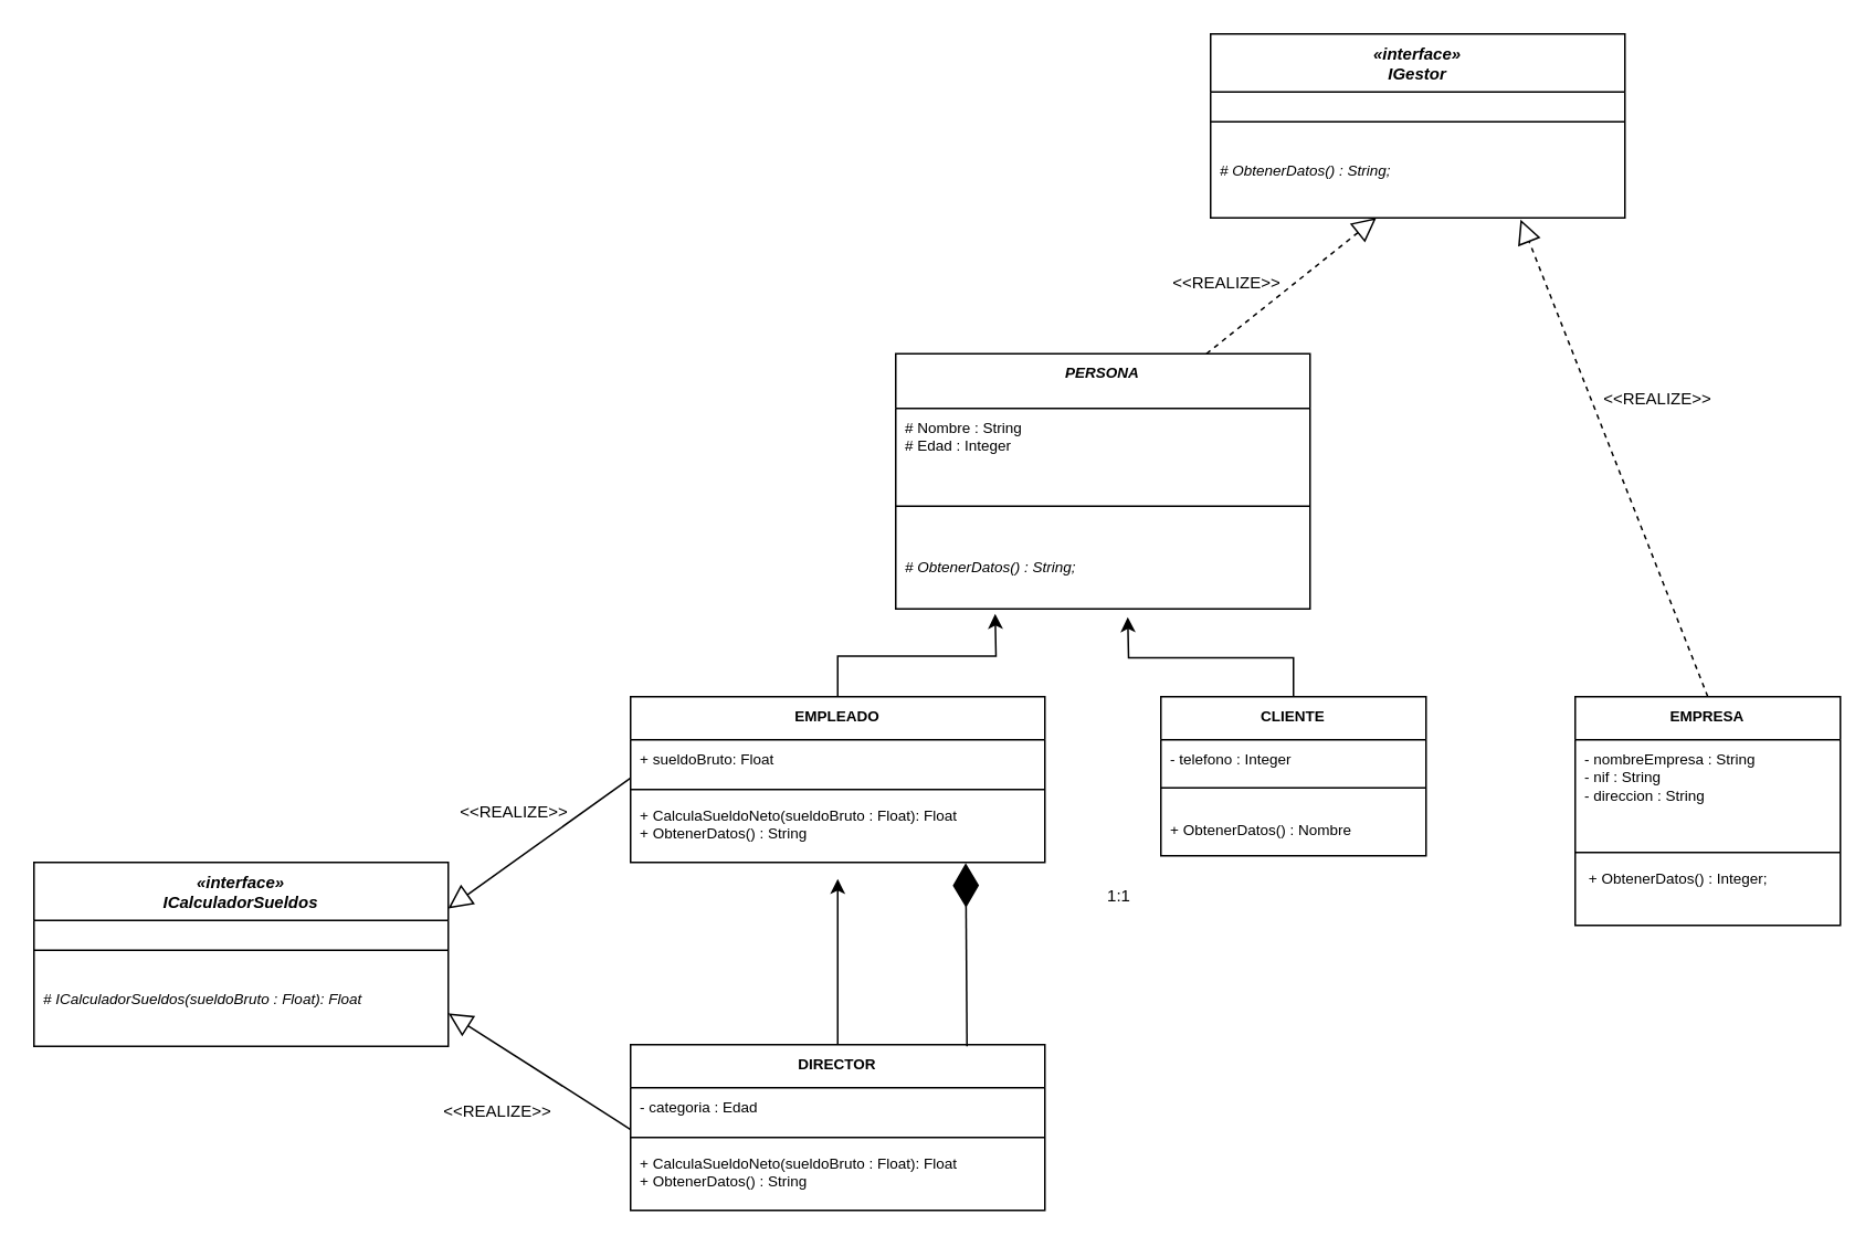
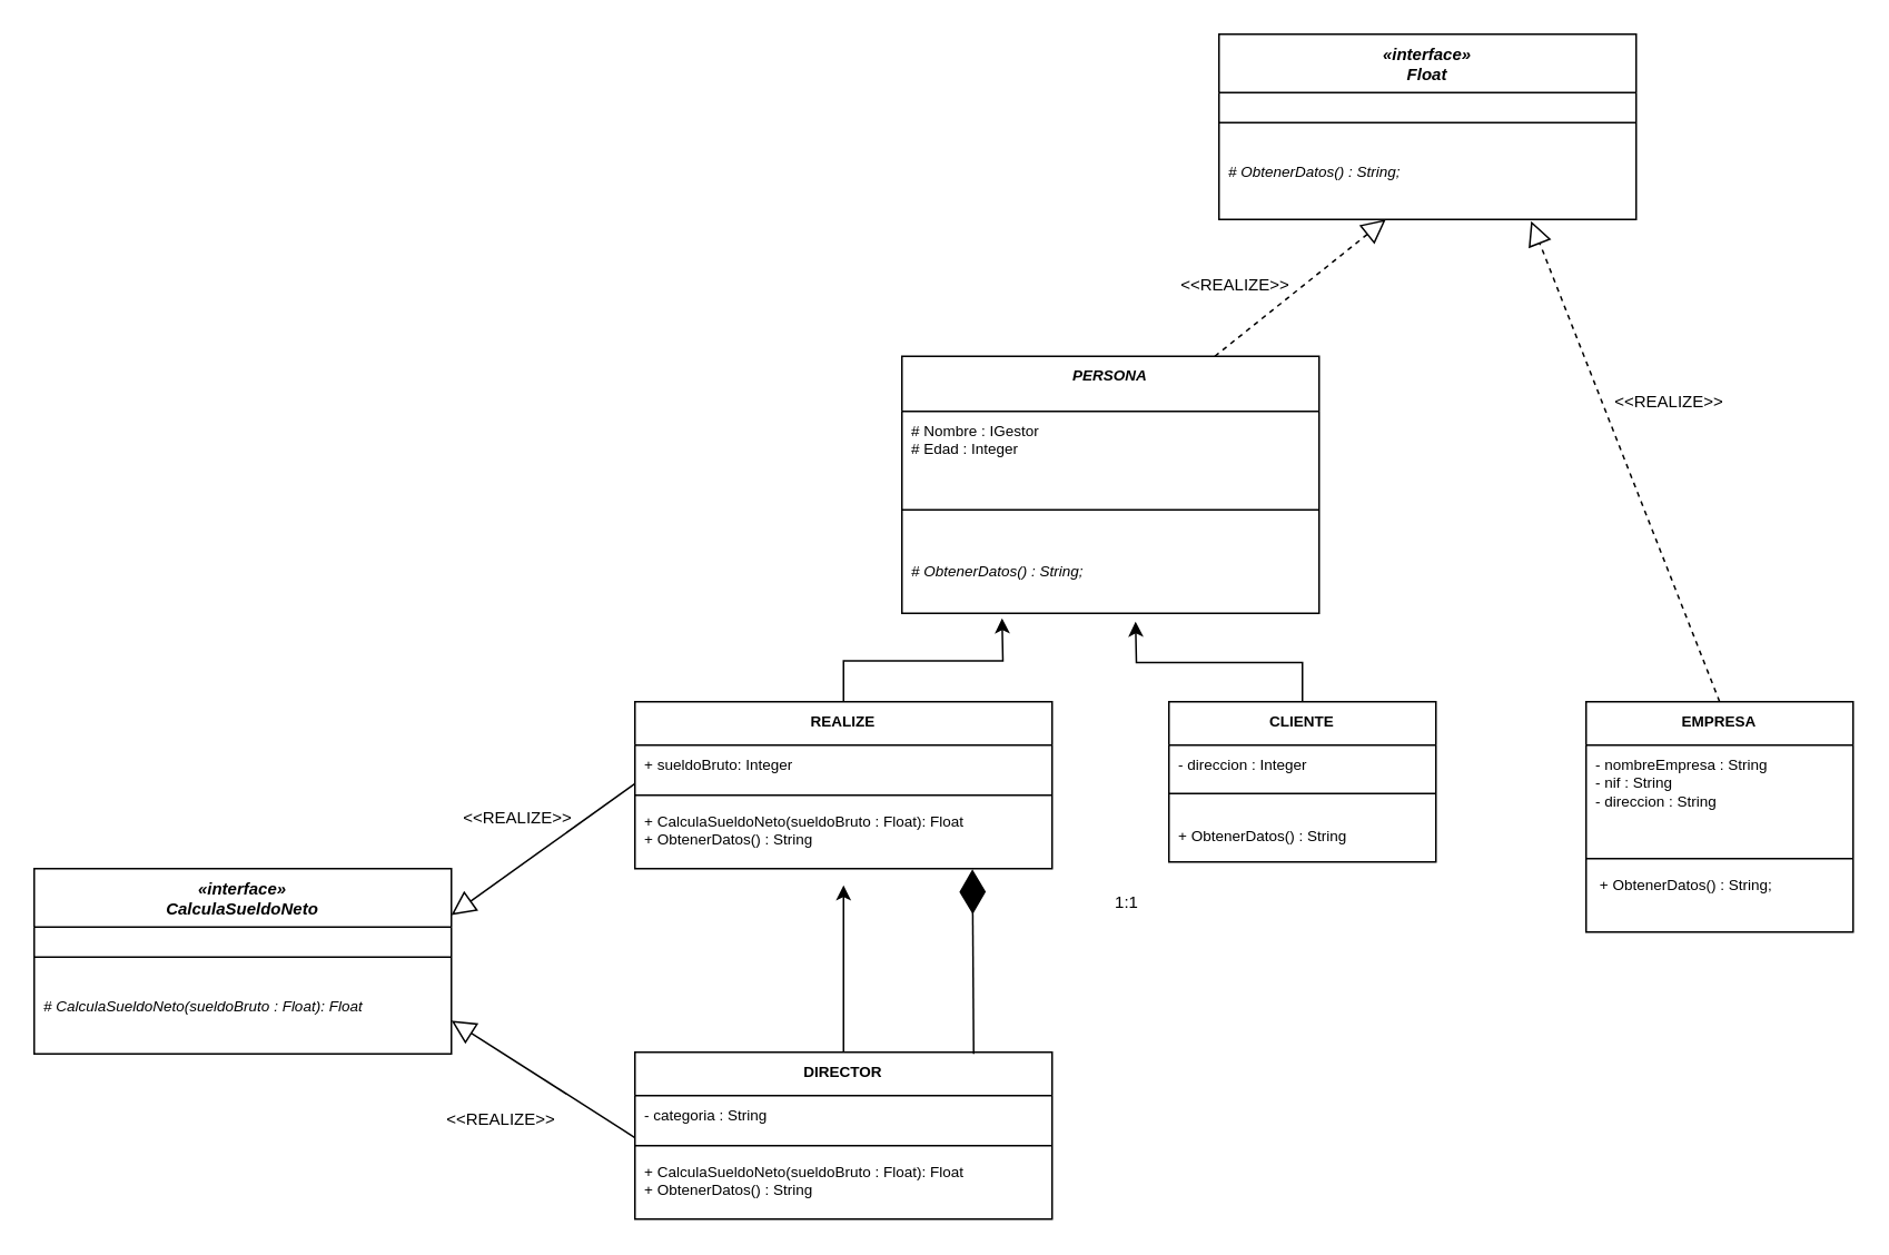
  <mxCell id="0" />
  <mxCell id="1" parent="0" />
  <mxCell id="2" value="EMPRESA" style="swimlane;fontStyle=1;align=center;verticalAlign=top;childLayout=stackLayout;horizontal=1;startSize=26;horizontalStack=0;resizeParent=1;resizeParentMax=0;resizeLast=0;collapsible=1;marginBottom=0;fontSize=9;" vertex="1" parent="1"><mxGeometry x="950" y="420" width="160" height="138" as="geometry" /></mxCell>
  <mxCell id="3" value="- nombreEmpresa : String&#10;- nif : String&#10;- direccion : String" style="text;strokeColor=none;fillColor=none;align=left;verticalAlign=top;spacingLeft=4;spacingRight=4;overflow=hidden;rotatable=0;points=[[0,0.5],[1,0.5]];portConstraint=eastwest;fontSize=9;" vertex="1" parent="2"><mxGeometry y="26" width="160" height="64" as="geometry" /></mxCell>
  <mxCell id="4" value="" style="line;strokeWidth=1;fillColor=none;align=left;verticalAlign=middle;spacingTop=-1;spacingLeft=3;spacingRight=3;rotatable=0;labelPosition=right;points=[];portConstraint=eastwest;fontSize=9;" vertex="1" parent="2"><mxGeometry y="90" width="160" height="8" as="geometry" /></mxCell>
- <mxCell id="5" value=" + ObtenerDatos() : Integer;" style="text;strokeColor=none;fillColor=none;align=left;verticalAlign=top;spacingLeft=4;spacingRight=4;overflow=hidden;rotatable=0;points=[[0,0.5],[1,0.5]];portConstraint=eastwest;fontSize=9;fontStyle=0" vertex="1" parent="2"><mxGeometry y="98" width="160" height="40" as="geometry" /></mxCell>
+ <mxCell id="5" value=" + ObtenerDatos() : String;" style="text;strokeColor=none;fillColor=none;align=left;verticalAlign=top;spacingLeft=4;spacingRight=4;overflow=hidden;rotatable=0;points=[[0,0.5],[1,0.5]];portConstraint=eastwest;fontSize=9;fontStyle=0" vertex="1" parent="2"><mxGeometry y="98" width="160" height="40" as="geometry" /></mxCell>
  <mxCell id="6" value="PERSONA" style="swimlane;fontStyle=3;align=center;verticalAlign=top;childLayout=stackLayout;horizontal=1;startSize=33;horizontalStack=0;resizeParent=1;resizeParentMax=0;resizeLast=0;collapsible=1;marginBottom=0;fontSize=9;" vertex="1" parent="1"><mxGeometry x="540" y="213" width="250" height="154" as="geometry" /></mxCell>
- <mxCell id="7" value="# Nombre : String&#10;# Edad : Integer" style="text;strokeColor=none;fillColor=none;align=left;verticalAlign=top;spacingLeft=4;spacingRight=4;overflow=hidden;rotatable=0;points=[[0,0.5],[1,0.5]];portConstraint=eastwest;fontSize=9;" vertex="1" parent="6"><mxGeometry y="33" width="250" height="34" as="geometry" /></mxCell>
+ <mxCell id="7" value="# Nombre : IGestor&#10;# Edad : Integer" style="text;strokeColor=none;fillColor=none;align=left;verticalAlign=top;spacingLeft=4;spacingRight=4;overflow=hidden;rotatable=0;points=[[0,0.5],[1,0.5]];portConstraint=eastwest;fontSize=9;" vertex="1" parent="6"><mxGeometry y="33" width="250" height="34" as="geometry" /></mxCell>
  <mxCell id="8" value="" style="line;strokeWidth=1;fillColor=none;align=left;verticalAlign=middle;spacingTop=-1;spacingLeft=3;spacingRight=3;rotatable=0;labelPosition=right;points=[];portConstraint=eastwest;fontSize=9;" vertex="1" parent="6"><mxGeometry y="67" width="250" height="50" as="geometry" /></mxCell>
  <mxCell id="9" value="# ObtenerDatos() : String;" style="text;strokeColor=none;fillColor=none;align=left;verticalAlign=top;spacingLeft=4;spacingRight=4;overflow=hidden;rotatable=0;points=[[0,0.5],[1,0.5]];portConstraint=eastwest;fontSize=9;fontStyle=2" vertex="1" parent="6"><mxGeometry y="117" width="250" height="37" as="geometry" /></mxCell>
  <mxCell id="10" style="edgeStyle=orthogonalEdgeStyle;rounded=0;orthogonalLoop=1;jettySize=auto;html=1;exitX=0.5;exitY=0;exitDx=0;exitDy=0;fontSize=10;" edge="1" parent="1" source="11"><mxGeometry relative="1" as="geometry"><mxPoint x="600" y="370" as="targetPoint" /></mxGeometry></mxCell>
- <mxCell id="11" value="EMPLEADO" style="swimlane;fontStyle=1;align=center;verticalAlign=top;childLayout=stackLayout;horizontal=1;startSize=26;horizontalStack=0;resizeParent=1;resizeParentMax=0;resizeLast=0;collapsible=1;marginBottom=0;fontSize=9;" vertex="1" parent="1"><mxGeometry x="380" y="420" width="250" height="100" as="geometry" /></mxCell>
- <mxCell id="12" value="+ sueldoBruto: Float" style="text;strokeColor=none;fillColor=none;align=left;verticalAlign=top;spacingLeft=4;spacingRight=4;overflow=hidden;rotatable=0;points=[[0,0.5],[1,0.5]];portConstraint=eastwest;fontSize=9;" vertex="1" parent="11"><mxGeometry y="26" width="250" height="26" as="geometry" /></mxCell>
+ <mxCell id="11" value="REALIZE" style="swimlane;fontStyle=1;align=center;verticalAlign=top;childLayout=stackLayout;horizontal=1;startSize=26;horizontalStack=0;resizeParent=1;resizeParentMax=0;resizeLast=0;collapsible=1;marginBottom=0;fontSize=9;" vertex="1" parent="1"><mxGeometry x="380" y="420" width="250" height="100" as="geometry" /></mxCell>
+ <mxCell id="12" value="+ sueldoBruto: Integer" style="text;strokeColor=none;fillColor=none;align=left;verticalAlign=top;spacingLeft=4;spacingRight=4;overflow=hidden;rotatable=0;points=[[0,0.5],[1,0.5]];portConstraint=eastwest;fontSize=9;" vertex="1" parent="11"><mxGeometry y="26" width="250" height="26" as="geometry" /></mxCell>
  <mxCell id="13" value="" style="line;strokeWidth=1;fillColor=none;align=left;verticalAlign=middle;spacingTop=-1;spacingLeft=3;spacingRight=3;rotatable=0;labelPosition=right;points=[];portConstraint=eastwest;fontSize=9;" vertex="1" parent="11"><mxGeometry y="52" width="250" height="8" as="geometry" /></mxCell>
  <mxCell id="14" value="+ CalculaSueldoNeto(sueldoBruto : Float): Float &#10;+ ObtenerDatos() : String" style="text;strokeColor=none;fillColor=none;align=left;verticalAlign=top;spacingLeft=4;spacingRight=4;overflow=hidden;rotatable=0;points=[[0,0.5],[1,0.5]];portConstraint=eastwest;fontSize=9;" vertex="1" parent="11"><mxGeometry y="60" width="250" height="40" as="geometry" /></mxCell>
  <mxCell id="15" style="edgeStyle=orthogonalEdgeStyle;rounded=0;orthogonalLoop=1;jettySize=auto;html=1;exitX=0.5;exitY=0;exitDx=0;exitDy=0;fontSize=10;" edge="1" parent="1" source="16"><mxGeometry relative="1" as="geometry"><mxPoint x="680" y="372" as="targetPoint" /></mxGeometry></mxCell>
  <mxCell id="16" value="CLIENTE" style="swimlane;fontStyle=1;align=center;verticalAlign=top;childLayout=stackLayout;horizontal=1;startSize=26;horizontalStack=0;resizeParent=1;resizeParentMax=0;resizeLast=0;collapsible=1;marginBottom=0;fontSize=9;" vertex="1" parent="1"><mxGeometry x="700" y="420" width="160" height="96" as="geometry" /></mxCell>
- <mxCell id="17" value="- telefono : Integer" style="text;strokeColor=none;fillColor=none;align=left;verticalAlign=top;spacingLeft=4;spacingRight=4;overflow=hidden;rotatable=0;points=[[0,0.5],[1,0.5]];portConstraint=eastwest;fontSize=9;" vertex="1" parent="16"><mxGeometry y="26" width="160" height="26" as="geometry" /></mxCell>
+ <mxCell id="17" value="- direccion : Integer" style="text;strokeColor=none;fillColor=none;align=left;verticalAlign=top;spacingLeft=4;spacingRight=4;overflow=hidden;rotatable=0;points=[[0,0.5],[1,0.5]];portConstraint=eastwest;fontSize=9;" vertex="1" parent="16"><mxGeometry y="26" width="160" height="26" as="geometry" /></mxCell>
  <mxCell id="18" value="" style="line;strokeWidth=1;fillColor=none;align=left;verticalAlign=middle;spacingTop=-1;spacingLeft=3;spacingRight=3;rotatable=0;labelPosition=right;points=[];portConstraint=eastwest;fontSize=9;" vertex="1" parent="16"><mxGeometry y="52" width="160" height="6" as="geometry" /></mxCell>
- <mxCell id="19" value=" &#10;+ ObtenerDatos() : Nombre" style="text;strokeColor=none;fillColor=none;align=left;verticalAlign=top;spacingLeft=4;spacingRight=4;overflow=hidden;rotatable=0;points=[[0,0.5],[1,0.5]];portConstraint=eastwest;fontSize=9;" vertex="1" parent="16"><mxGeometry y="58" width="160" height="38" as="geometry" /></mxCell>
+ <mxCell id="19" value=" &#10;+ ObtenerDatos() : String" style="text;strokeColor=none;fillColor=none;align=left;verticalAlign=top;spacingLeft=4;spacingRight=4;overflow=hidden;rotatable=0;points=[[0,0.5],[1,0.5]];portConstraint=eastwest;fontSize=9;" vertex="1" parent="16"><mxGeometry y="58" width="160" height="38" as="geometry" /></mxCell>
  <mxCell id="20" style="edgeStyle=orthogonalEdgeStyle;rounded=0;orthogonalLoop=1;jettySize=auto;html=1;exitX=0.5;exitY=0;exitDx=0;exitDy=0;fontSize=10;" edge="1" parent="1" source="21"><mxGeometry relative="1" as="geometry"><mxPoint x="505" y="530" as="targetPoint" /></mxGeometry></mxCell>
  <mxCell id="21" value="DIRECTOR" style="swimlane;fontStyle=1;align=center;verticalAlign=top;childLayout=stackLayout;horizontal=1;startSize=26;horizontalStack=0;resizeParent=1;resizeParentMax=0;resizeLast=0;collapsible=1;marginBottom=0;fontSize=9;" vertex="1" parent="1"><mxGeometry x="380" y="630" width="250" height="100" as="geometry" /></mxCell>
- <mxCell id="22" value="- categoria : Edad" style="text;strokeColor=none;fillColor=none;align=left;verticalAlign=top;spacingLeft=4;spacingRight=4;overflow=hidden;rotatable=0;points=[[0,0.5],[1,0.5]];portConstraint=eastwest;fontSize=9;" vertex="1" parent="21"><mxGeometry y="26" width="250" height="26" as="geometry" /></mxCell>
+ <mxCell id="22" value="- categoria : String" style="text;strokeColor=none;fillColor=none;align=left;verticalAlign=top;spacingLeft=4;spacingRight=4;overflow=hidden;rotatable=0;points=[[0,0.5],[1,0.5]];portConstraint=eastwest;fontSize=9;" vertex="1" parent="21"><mxGeometry y="26" width="250" height="26" as="geometry" /></mxCell>
  <mxCell id="23" value="" style="line;strokeWidth=1;fillColor=none;align=left;verticalAlign=middle;spacingTop=-1;spacingLeft=3;spacingRight=3;rotatable=0;labelPosition=right;points=[];portConstraint=eastwest;fontSize=9;" vertex="1" parent="21"><mxGeometry y="52" width="250" height="8" as="geometry" /></mxCell>
  <mxCell id="24" value="+ CalculaSueldoNeto(sueldoBruto : Float): Float &#10;+ ObtenerDatos() : String" style="text;strokeColor=none;fillColor=none;align=left;verticalAlign=top;spacingLeft=4;spacingRight=4;overflow=hidden;rotatable=0;points=[[0,0.5],[1,0.5]];portConstraint=eastwest;fontSize=9;" vertex="1" parent="21"><mxGeometry y="60" width="250" height="40" as="geometry" /></mxCell>
- <mxCell id="25" value="«interface»&#10;IGestor" style="swimlane;fontStyle=3;align=center;verticalAlign=top;childLayout=stackLayout;horizontal=1;startSize=35;horizontalStack=0;resizeParent=1;resizeParentMax=0;resizeLast=0;collapsible=1;marginBottom=0;fontSize=10;" vertex="1" parent="1"><mxGeometry x="730" y="20" width="250" height="111" as="geometry" /></mxCell>
+ <mxCell id="25" value="«interface»&#10;Float" style="swimlane;fontStyle=3;align=center;verticalAlign=top;childLayout=stackLayout;horizontal=1;startSize=35;horizontalStack=0;resizeParent=1;resizeParentMax=0;resizeLast=0;collapsible=1;marginBottom=0;fontSize=10;" vertex="1" parent="1"><mxGeometry x="730" y="20" width="250" height="111" as="geometry" /></mxCell>
  <mxCell id="26" value="" style="line;strokeWidth=1;fillColor=none;align=left;verticalAlign=middle;spacingTop=-1;spacingLeft=3;spacingRight=3;rotatable=0;labelPosition=right;points=[];portConstraint=eastwest;fontSize=9;" vertex="1" parent="25"><mxGeometry y="35" width="250" height="36" as="geometry" /></mxCell>
  <mxCell id="27" value="# ObtenerDatos() : String;" style="text;strokeColor=none;fillColor=none;align=left;verticalAlign=top;spacingLeft=4;spacingRight=4;overflow=hidden;rotatable=0;points=[[0,0.5],[1,0.5]];portConstraint=eastwest;fontSize=9;fontStyle=2" vertex="1" parent="25"><mxGeometry y="71" width="250" height="40" as="geometry" /></mxCell>
- <mxCell id="28" value="«interface»&#10;ICalculadorSueldos" style="swimlane;fontStyle=3;align=center;verticalAlign=top;childLayout=stackLayout;horizontal=1;startSize=35;horizontalStack=0;resizeParent=1;resizeParentMax=0;resizeLast=0;collapsible=1;marginBottom=0;fontSize=10;" vertex="1" parent="1"><mxGeometry x="20" y="520" width="250" height="111" as="geometry" /></mxCell>
+ <mxCell id="28" value="«interface»&#10;CalculaSueldoNeto" style="swimlane;fontStyle=3;align=center;verticalAlign=top;childLayout=stackLayout;horizontal=1;startSize=35;horizontalStack=0;resizeParent=1;resizeParentMax=0;resizeLast=0;collapsible=1;marginBottom=0;fontSize=10;" vertex="1" parent="1"><mxGeometry x="20" y="520" width="250" height="111" as="geometry" /></mxCell>
  <mxCell id="29" value="" style="line;strokeWidth=1;fillColor=none;align=left;verticalAlign=middle;spacingTop=-1;spacingLeft=3;spacingRight=3;rotatable=0;labelPosition=right;points=[];portConstraint=eastwest;fontSize=9;" vertex="1" parent="28"><mxGeometry y="35" width="250" height="36" as="geometry" /></mxCell>
- <mxCell id="30" value="# ICalculadorSueldos(sueldoBruto : Float): Float " style="text;strokeColor=none;fillColor=none;align=left;verticalAlign=top;spacingLeft=4;spacingRight=4;overflow=hidden;rotatable=0;points=[[0,0.5],[1,0.5]];portConstraint=eastwest;fontSize=9;fontStyle=2" vertex="1" parent="28"><mxGeometry y="71" width="250" height="40" as="geometry" /></mxCell>
+ <mxCell id="30" value="# CalculaSueldoNeto(sueldoBruto : Float): Float " style="text;strokeColor=none;fillColor=none;align=left;verticalAlign=top;spacingLeft=4;spacingRight=4;overflow=hidden;rotatable=0;points=[[0,0.5],[1,0.5]];portConstraint=eastwest;fontSize=9;fontStyle=2" vertex="1" parent="28"><mxGeometry y="71" width="250" height="40" as="geometry" /></mxCell>
  <mxCell id="31" value="" style="endArrow=block;dashed=0;endFill=0;endSize=12;html=1;fontSize=10;entryX=1;entryY=0.5;entryDx=0;entryDy=0;exitX=-0.001;exitY=0.962;exitDx=0;exitDy=0;exitPerimeter=0;" edge="1" parent="1" source="22" target="30"><mxGeometry width="160" relative="1" as="geometry"><mxPoint x="20" y="750" as="sourcePoint" /><mxPoint x="180" y="750" as="targetPoint" /></mxGeometry></mxCell>
  <mxCell id="32" value="" style="endArrow=block;dashed=0;endFill=0;endSize=12;html=1;fontSize=10;entryX=1;entryY=0.25;entryDx=0;entryDy=0;exitX=-0.001;exitY=0.894;exitDx=0;exitDy=0;exitPerimeter=0;" edge="1" parent="1" source="12" target="28"><mxGeometry width="160" relative="1" as="geometry"><mxPoint x="20" y="750" as="sourcePoint" /><mxPoint x="180" y="750" as="targetPoint" /></mxGeometry></mxCell>
  <mxCell id="33" value="&amp;lt;&amp;lt;REALIZE&amp;gt;&amp;gt;" style="text;html=1;strokeColor=none;fillColor=none;align=center;verticalAlign=middle;whiteSpace=wrap;rounded=0;fontSize=10;" vertex="1" parent="1"><mxGeometry x="290" y="479" width="40" height="20" as="geometry" /></mxCell>
  <mxCell id="34" value="&amp;lt;&amp;lt;REALIZE&amp;gt;&amp;gt;" style="text;html=1;strokeColor=none;fillColor=none;align=center;verticalAlign=middle;whiteSpace=wrap;rounded=0;fontSize=10;" vertex="1" parent="1"><mxGeometry x="280" y="660" width="40" height="20" as="geometry" /></mxCell>
  <mxCell id="35" value="1:1" style="text;html=1;strokeColor=none;fillColor=none;align=center;verticalAlign=middle;whiteSpace=wrap;rounded=0;fontSize=10;" vertex="1" parent="1"><mxGeometry x="655" y="530" width="40" height="20" as="geometry" /></mxCell>
  <mxCell id="36" value="" style="endArrow=block;dashed=1;endFill=0;endSize=12;html=1;fontSize=10;entryX=0.748;entryY=1.025;entryDx=0;entryDy=0;entryPerimeter=0;exitX=0.5;exitY=0;exitDx=0;exitDy=0;" edge="1" parent="1" source="2" target="27"><mxGeometry width="160" relative="1" as="geometry"><mxPoint x="480" y="750" as="sourcePoint" /><mxPoint x="640" y="750" as="targetPoint" /></mxGeometry></mxCell>
  <mxCell id="37" value="" style="endArrow=block;dashed=1;endFill=0;endSize=12;html=1;fontSize=10;exitX=0.75;exitY=0;exitDx=0;exitDy=0;" edge="1" parent="1" source="6" target="27"><mxGeometry width="160" relative="1" as="geometry"><mxPoint x="1040" y="430" as="sourcePoint" /><mxPoint x="927" y="142" as="targetPoint" /></mxGeometry></mxCell>
  <mxCell id="38" value="&amp;lt;&amp;lt;REALIZE&amp;gt;&amp;gt;" style="text;html=1;strokeColor=none;fillColor=none;align=center;verticalAlign=middle;whiteSpace=wrap;rounded=0;fontSize=10;" vertex="1" parent="1"><mxGeometry x="720" y="160" width="40" height="20" as="geometry" /></mxCell>
  <mxCell id="39" value="&amp;lt;&amp;lt;REALIZE&amp;gt;&amp;gt;" style="text;html=1;strokeColor=none;fillColor=none;align=center;verticalAlign=middle;whiteSpace=wrap;rounded=0;fontSize=10;" vertex="1" parent="1"><mxGeometry x="980" y="230" width="40" height="20" as="geometry" /></mxCell>
  <mxCell id="40" value="" style="endArrow=diamondThin;endFill=1;endSize=24;html=1;fontSize=10;entryX=0.809;entryY=1.01;entryDx=0;entryDy=0;entryPerimeter=0;exitX=0.812;exitY=0.01;exitDx=0;exitDy=0;exitPerimeter=0;" edge="1" parent="1" source="21" target="14"><mxGeometry width="160" relative="1" as="geometry"><mxPoint x="400" y="750" as="sourcePoint" /><mxPoint x="560" y="750" as="targetPoint" /></mxGeometry></mxCell>
